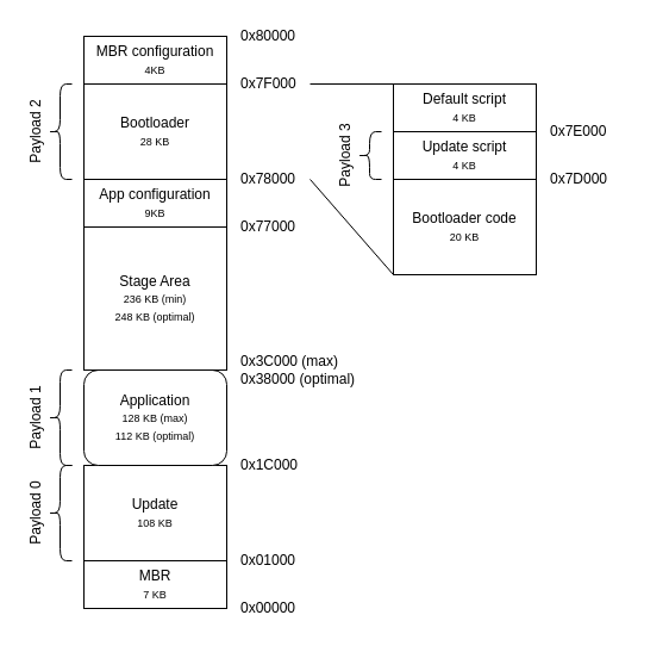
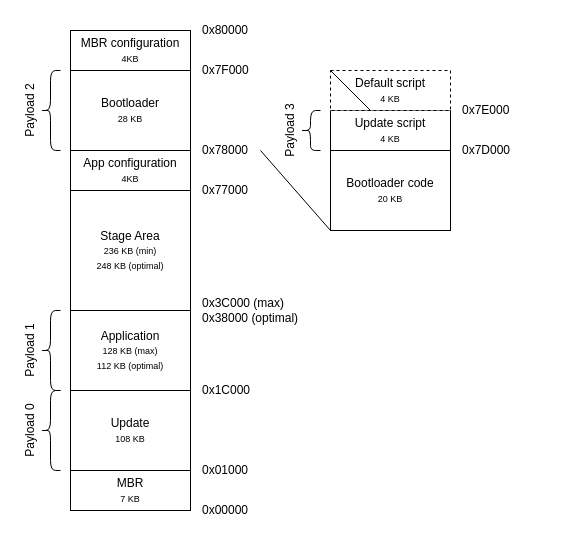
  <mxCell id="0" />
  <mxCell id="1" parent="0" />
  <mxCell id="2" value="MBR&lt;br&gt;&lt;font style=&quot;font-size: 9px&quot;&gt;7 KB&lt;/font&gt;" style="rounded=0;whiteSpace=wrap;html=1;" parent="1" vertex="1"><mxGeometry x="70" y="470" width="120" height="40" as="geometry" /></mxCell>
  <mxCell id="3" value="Update&lt;br&gt;&lt;font style=&quot;font-size: 9px&quot;&gt;108 KB&lt;/font&gt;" style="rounded=0;whiteSpace=wrap;html=1;" parent="1" vertex="1"><mxGeometry x="70" y="390" width="120" height="80" as="geometry" /></mxCell>
- <mxCell id="4" value="Application&lt;br&gt;&lt;font style=&quot;font-size: 9px&quot;&gt;128 KB (max)&lt;br&gt;112 KB (optimal)&lt;br&gt;&lt;/font&gt;" style="whiteSpace=wrap;html=1;rounded=1;" parent="1" vertex="1"><mxGeometry x="70" y="310" width="120" height="80" as="geometry" /></mxCell>
+ <mxCell id="4" value="Application&lt;br&gt;&lt;font style=&quot;font-size: 9px&quot;&gt;128 KB (max)&lt;br&gt;112 KB (optimal)&lt;br&gt;&lt;/font&gt;" style="rounded=0;whiteSpace=wrap;html=1;" parent="1" vertex="1"><mxGeometry x="70" y="310" width="120" height="80" as="geometry" /></mxCell>
  <mxCell id="5" value="Stage Area&lt;br&gt;&lt;div&gt;&lt;font style=&quot;font-size: 9px&quot;&gt;236 KB (min)&lt;/font&gt;&lt;/div&gt;&lt;div&gt;&lt;font style=&quot;font-size: 9px&quot;&gt;248 KB (optimal)&lt;/font&gt;&lt;/div&gt;" style="rounded=0;whiteSpace=wrap;html=1;" parent="1" vertex="1"><mxGeometry x="70" y="190" width="120" height="120" as="geometry" /></mxCell>
- <mxCell id="6" value="App configuration&lt;br&gt;&lt;font style=&quot;font-size: 9px&quot;&gt;9KB&lt;/font&gt;" style="rounded=0;whiteSpace=wrap;html=1;" parent="1" vertex="1"><mxGeometry x="70" y="150" width="120" height="40" as="geometry" /></mxCell>
+ <mxCell id="6" value="App configuration&lt;br&gt;&lt;font style=&quot;font-size: 9px&quot;&gt;4KB&lt;/font&gt;" style="rounded=0;whiteSpace=wrap;html=1;" parent="1" vertex="1"><mxGeometry x="70" y="150" width="120" height="40" as="geometry" /></mxCell>
  <mxCell id="7" value="Bootloader&lt;br&gt;&lt;font style=&quot;font-size: 9px&quot;&gt;28 KB&lt;/font&gt;" style="rounded=0;whiteSpace=wrap;html=1;" parent="1" vertex="1"><mxGeometry x="70" y="70" width="120" height="80" as="geometry" /></mxCell>
  <mxCell id="8" value="MBR configuration&lt;br&gt;&lt;font style=&quot;font-size: 9px&quot;&gt;4KB&lt;/font&gt;" style="rounded=0;whiteSpace=wrap;html=1;" parent="1" vertex="1"><mxGeometry x="70" y="30" width="120" height="40" as="geometry" /></mxCell>
  <mxCell id="9" value="" style="shape=curlyBracket;whiteSpace=wrap;html=1;rounded=1;rotation=0;" parent="1" vertex="1"><mxGeometry x="40" y="390" width="20" height="80" as="geometry" /></mxCell>
  <mxCell id="10" value="" style="shape=curlyBracket;whiteSpace=wrap;html=1;rounded=1;rotation=0;" parent="1" vertex="1"><mxGeometry x="40" y="310" width="20" height="80" as="geometry" /></mxCell>
  <mxCell id="11" value="" style="shape=curlyBracket;whiteSpace=wrap;html=1;rounded=1;rotation=0;" parent="1" vertex="1"><mxGeometry x="40" y="70" width="20" height="80" as="geometry" /></mxCell>
  <mxCell id="12" value="Payload 0" style="text;html=1;strokeColor=none;fillColor=none;align=center;verticalAlign=middle;whiteSpace=wrap;rounded=0;horizontal=0;" parent="1" vertex="1"><mxGeometry x="20" y="390" width="20" height="80" as="geometry" /></mxCell>
  <mxCell id="13" value="Payload 1" style="text;html=1;strokeColor=none;fillColor=none;align=center;verticalAlign=middle;whiteSpace=wrap;rounded=0;horizontal=0;" parent="1" vertex="1"><mxGeometry x="20" y="310" width="20" height="80" as="geometry" /></mxCell>
  <mxCell id="14" value="Payload 2" style="text;html=1;strokeColor=none;fillColor=none;align=center;verticalAlign=middle;whiteSpace=wrap;rounded=0;horizontal=0;" parent="1" vertex="1"><mxGeometry x="20" y="70" width="20" height="80" as="geometry" /></mxCell>
  <mxCell id="15" value="0x00000" style="text;html=1;strokeColor=none;fillColor=none;align=left;verticalAlign=middle;whiteSpace=wrap;rounded=0;rotation=0;" parent="1" vertex="1"><mxGeometry x="200" y="500" width="60" height="20" as="geometry" /></mxCell>
  <mxCell id="16" value="0x01000" style="text;html=1;strokeColor=none;fillColor=none;align=left;verticalAlign=middle;whiteSpace=wrap;rounded=0;rotation=0;" parent="1" vertex="1"><mxGeometry x="200" y="460" width="60" height="20" as="geometry" /></mxCell>
  <mxCell id="17" value="0x78000" style="text;html=1;strokeColor=none;fillColor=none;align=left;verticalAlign=middle;whiteSpace=wrap;rounded=0;rotation=0;" parent="1" vertex="1"><mxGeometry x="200" y="140" width="60" height="20" as="geometry" /></mxCell>
  <mxCell id="18" value="0x1C000" style="text;html=1;strokeColor=none;fillColor=none;align=left;verticalAlign=middle;whiteSpace=wrap;rounded=0;rotation=0;" parent="1" vertex="1"><mxGeometry x="200" y="380" width="60" height="20" as="geometry" /></mxCell>
  <mxCell id="19" value="0x3C000 (max)&lt;br&gt;0x38000 (optimal)" style="text;html=1;strokeColor=none;fillColor=none;align=left;verticalAlign=middle;whiteSpace=wrap;rounded=0;rotation=0;" parent="1" vertex="1"><mxGeometry x="200" y="300" width="120" height="20" as="geometry" /></mxCell>
  <mxCell id="20" value="0x77000" style="text;html=1;strokeColor=none;fillColor=none;align=left;verticalAlign=middle;whiteSpace=wrap;rounded=0;rotation=0;" parent="1" vertex="1"><mxGeometry x="200" y="180" width="60" height="20" as="geometry" /></mxCell>
  <mxCell id="21" value="" style="shape=curlyBracket;whiteSpace=wrap;html=1;rounded=1;rotation=0;" parent="1" vertex="1"><mxGeometry x="300" y="110" width="20" height="40" as="geometry" /></mxCell>
  <mxCell id="22" value="Payload 3" style="text;html=1;strokeColor=none;fillColor=none;align=center;verticalAlign=middle;whiteSpace=wrap;rounded=0;horizontal=0;" parent="1" vertex="1"><mxGeometry x="280" y="80" width="20" height="100" as="geometry" /></mxCell>
  <mxCell id="23" value="Update script&lt;br&gt;&lt;font style=&quot;font-size: 9px&quot;&gt;4 KB&lt;/font&gt;" style="rounded=0;whiteSpace=wrap;html=1;" parent="1" vertex="1"><mxGeometry x="330" y="110" width="120" height="40" as="geometry" /></mxCell>
  <mxCell id="24" value="Bootloader code&lt;br&gt;&lt;font style=&quot;font-size: 9px&quot;&gt;20 KB&lt;/font&gt;" style="rounded=0;whiteSpace=wrap;html=1;" parent="1" vertex="1"><mxGeometry x="330" y="150" width="120" height="80" as="geometry" /></mxCell>
- <mxCell id="25" value="Default script&lt;br&gt;&lt;font style=&quot;font-size: 9px&quot;&gt;4 KB&lt;/font&gt;" style="rounded=0;whiteSpace=wrap;html=1;" parent="1" vertex="1"><mxGeometry x="330" y="70" width="120" height="40" as="geometry" /></mxCell>
+ <mxCell id="25" value="Default script&lt;br&gt;&lt;font style=&quot;font-size: 9px&quot;&gt;4 KB&lt;/font&gt;" style="rounded=0;whiteSpace=wrap;html=1;dashed=1;" parent="1" vertex="1"><mxGeometry x="330" y="70" width="120" height="40" as="geometry" /></mxCell>
  <mxCell id="26" value="" style="endArrow=none;html=1;entryX=1;entryY=0.5;entryDx=0;entryDy=0;exitX=0;exitY=1;exitDx=0;exitDy=0;" parent="1" source="24" target="17" edge="1"><mxGeometry width="50" height="50" relative="1" as="geometry"><mxPoint x="500" y="110" as="sourcePoint" /><mxPoint x="550" y="60" as="targetPoint" /></mxGeometry></mxCell>
- <mxCell id="27" value="" style="endArrow=none;html=1;exitX=0;exitY=0;exitDx=0;exitDy=0;entryX=1;entryY=0.5;entryDx=0;entryDy=0;" parent="1" source="25" target="29" edge="1"><mxGeometry width="50" height="50" relative="1" as="geometry"><mxPoint x="780" y="10" as="sourcePoint" /><mxPoint x="666" y="0" as="targetPoint" /></mxGeometry></mxCell>
+ <mxCell id="27" value="" style="endArrow=none;html=1;exitX=0;exitY=0;exitDx=0;exitDy=0;" parent="1" source="25" target="23" edge="1"><mxGeometry width="50" height="50" relative="1" as="geometry"><mxPoint x="780" y="10" as="sourcePoint" /><mxPoint x="666" y="0" as="targetPoint" /></mxGeometry></mxCell>
  <mxCell id="28" value="0x80000" style="text;html=1;strokeColor=none;fillColor=none;align=left;verticalAlign=middle;whiteSpace=wrap;rounded=0;rotation=0;" parent="1" vertex="1"><mxGeometry x="200" y="20" width="60" height="20" as="geometry" /></mxCell>
  <mxCell id="29" value="0x7F000" style="text;html=1;strokeColor=none;fillColor=none;align=left;verticalAlign=middle;whiteSpace=wrap;rounded=0;rotation=0;" parent="1" vertex="1"><mxGeometry x="200" y="60" width="60" height="20" as="geometry" /></mxCell>
  <mxCell id="30" value="0x7D000" style="text;html=1;strokeColor=none;fillColor=none;align=left;verticalAlign=middle;whiteSpace=wrap;rounded=0;rotation=0;" parent="1" vertex="1"><mxGeometry x="460" y="140" width="80" height="20" as="geometry" /></mxCell>
  <mxCell id="31" value="0x7E000" style="text;html=1;strokeColor=none;fillColor=none;align=left;verticalAlign=middle;whiteSpace=wrap;rounded=0;rotation=0;" parent="1" vertex="1"><mxGeometry x="460" y="100" width="80" height="20" as="geometry" /></mxCell>
